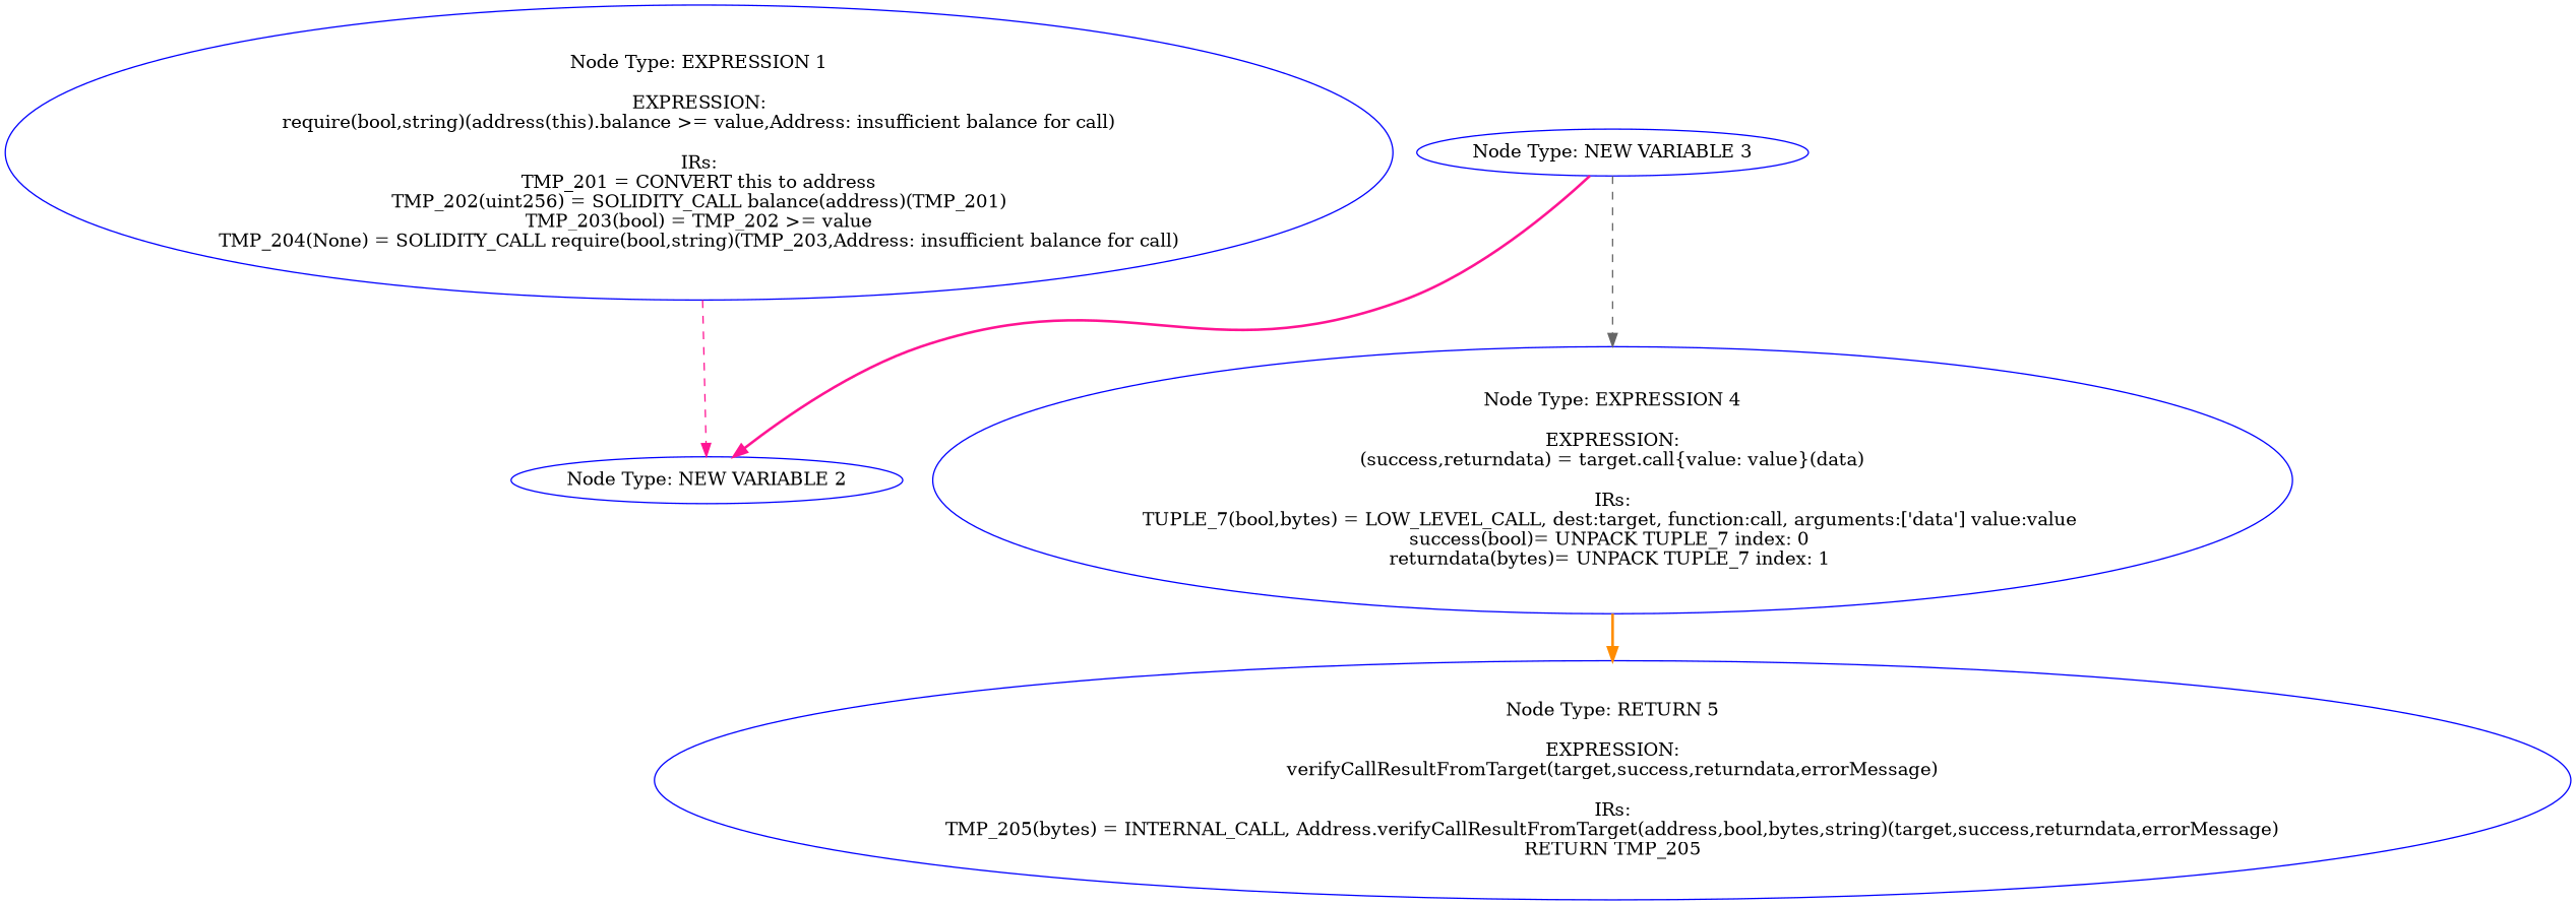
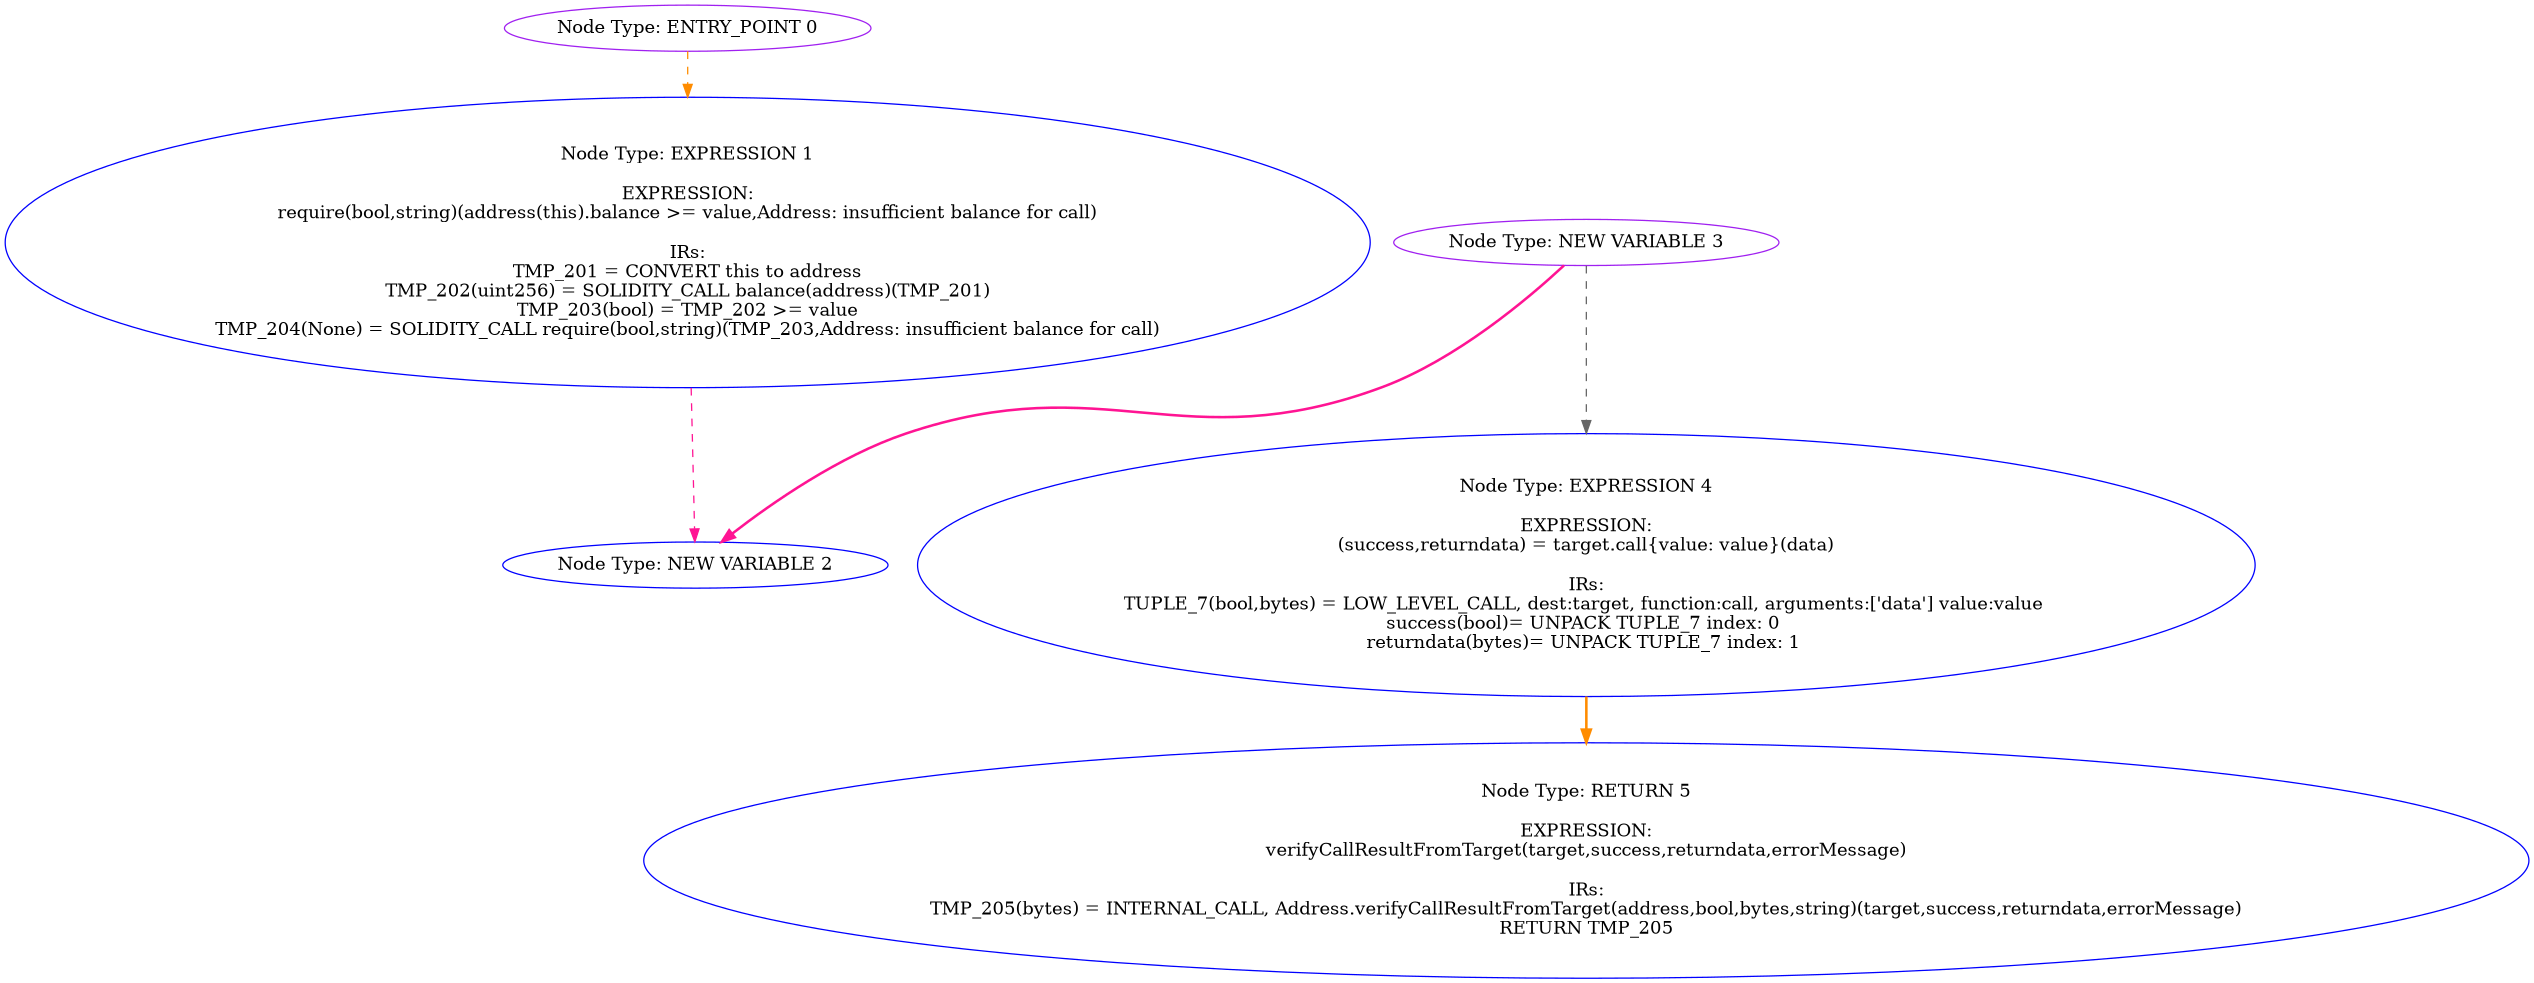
  digraph {
    node [color=blue]
    edge [color=darkorange style=dashed]
+   n1 [color=purple label="Node Type: ENTRY_POINT 0\n"]
    n2 [label="Node Type: EXPRESSION 1\n\nEXPRESSION:\nrequire(bool,string)(address(this).balance >= value,Address: insufficient balance for call)\n\nIRs:\nTMP_201 = CONVERT this to address\nTMP_202(uint256) = SOLIDITY_CALL balance(address)(TMP_201)\nTMP_203(bool) = TMP_202 >= value\nTMP_204(None) = SOLIDITY_CALL require(bool,string)(TMP_203,Address: insufficient balance for call)"]
    n3 [label="Node Type: NEW VARIABLE 2\n"]
-   n4 [label="Node Type: NEW VARIABLE 3\n"]
+   n4 [color=purple label="Node Type: NEW VARIABLE 3\n"]
    n5 [label="Node Type: EXPRESSION 4\n\nEXPRESSION:\n(success,returndata) = target.call{value: value}(data)\n\nIRs:\nTUPLE_7(bool,bytes) = LOW_LEVEL_CALL, dest:target, function:call, arguments:['data'] value:value \nsuccess(bool)= UNPACK TUPLE_7 index: 0 \nreturndata(bytes)= UNPACK TUPLE_7 index: 1 "]
    n6 [label="Node Type: RETURN 5\n\nEXPRESSION:\nverifyCallResultFromTarget(target,success,returndata,errorMessage)\n\nIRs:\nTMP_205(bytes) = INTERNAL_CALL, Address.verifyCallResultFromTarget(address,bool,bytes,string)(target,success,returndata,errorMessage)\nRETURN TMP_205"]
+   n1 -> n2
    n2 -> n3 [color=deeppink]
    n4 -> n3 [color=deeppink style=bold]
    n4 -> n5 [color=gray40]
    n5 -> n6 [style=bold]
  }
